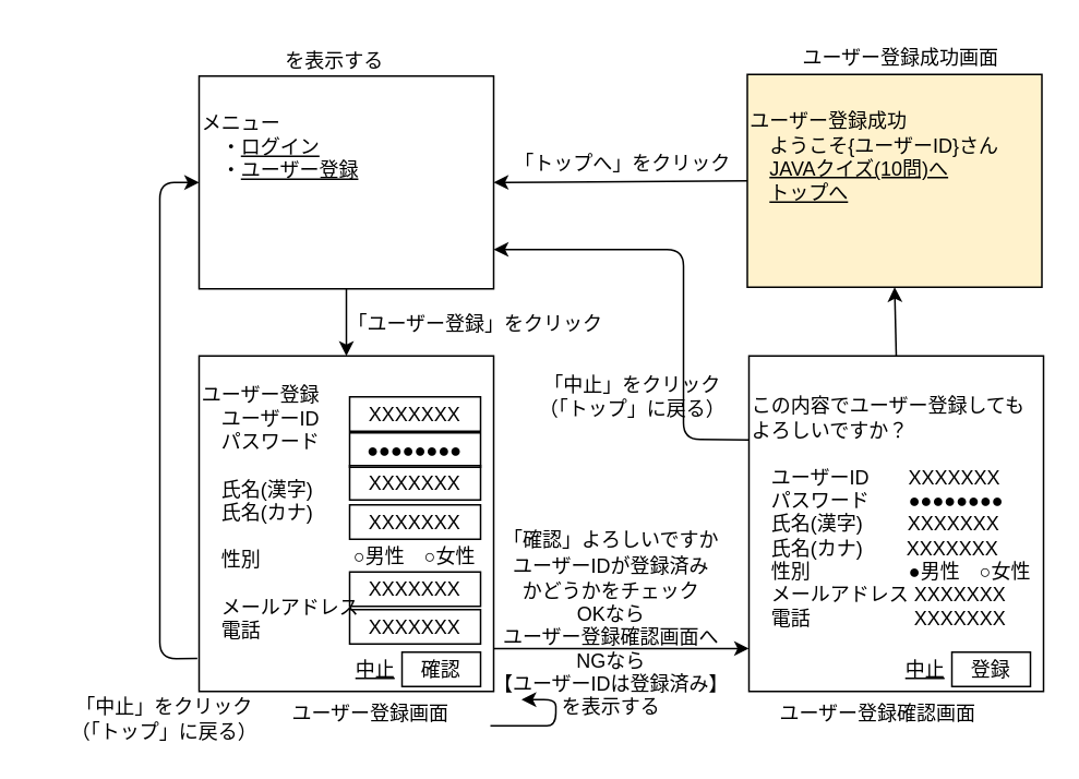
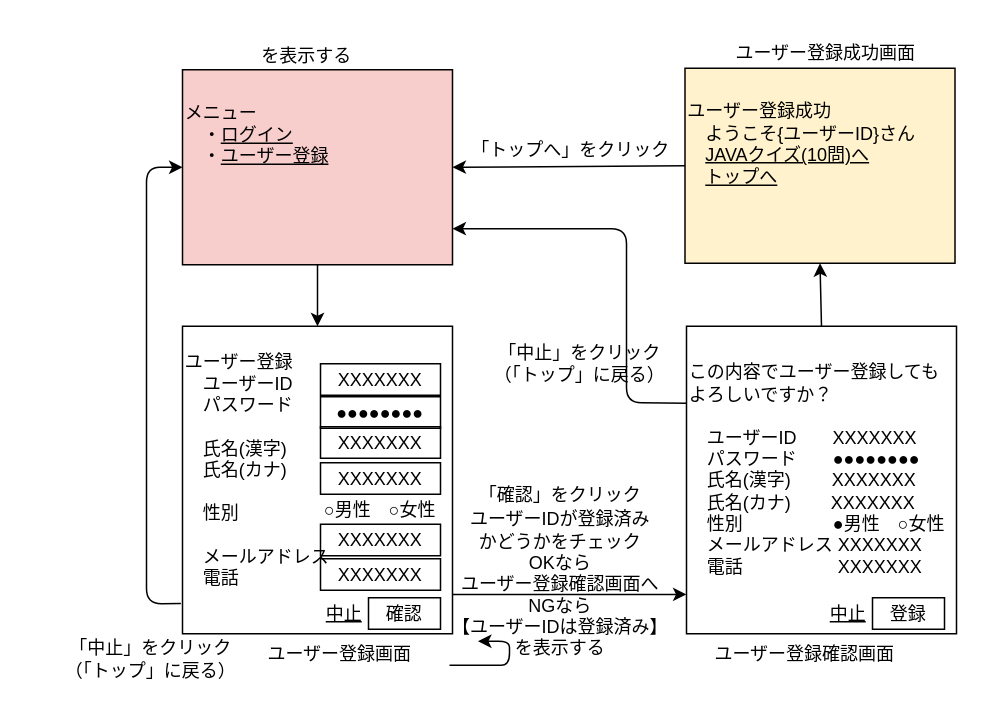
  <mxCell id="0" />
  <mxCell id="1" parent="0" />
- <mxCell id="2" value="メニュー&lt;br&gt;　・&lt;u&gt;ログイン&lt;/u&gt;&lt;br&gt;　・&lt;u&gt;ユーザー登録&lt;br&gt;&lt;br&gt;&lt;br&gt;&lt;br&gt;&lt;/u&gt;" style="rounded=0;whiteSpace=wrap;html=1;align=left;" parent="1" vertex="1"><mxGeometry x="121" y="46" width="180" height="130" as="geometry" /></mxCell>
+ <mxCell id="2" value="メニュー&lt;br&gt;　・&lt;u&gt;ログイン&lt;/u&gt;&lt;br&gt;　・&lt;u&gt;ユーザー登録&lt;br&gt;&lt;br&gt;&lt;br&gt;&lt;br&gt;&lt;/u&gt;" style="rounded=0;whiteSpace=wrap;html=1;align=left;fillColor=#f8cecc;" parent="1" vertex="1"><mxGeometry x="121" y="46" width="180" height="130" as="geometry" /></mxCell>
  <mxCell id="3" value="ユーザー登録&lt;br&gt;　ユーザーID&lt;br&gt;　パスワード&lt;br&gt;&lt;br&gt;　氏名(漢字)&lt;br&gt;　氏名(カナ)&lt;br&gt;&lt;br&gt;　性別&lt;br&gt;&lt;br&gt;　メールアドレス&lt;br&gt;　電話&lt;br&gt;&lt;br&gt;" style="rounded=0;whiteSpace=wrap;html=1;align=left;" parent="1" vertex="1"><mxGeometry x="121" y="217" width="180" height="205" as="geometry" /></mxCell>
  <mxCell id="4" value="XXXXXXX" style="text;html=1;strokeColor=default;fillColor=none;align=center;verticalAlign=middle;whiteSpace=wrap;rounded=0;" parent="1" vertex="1"><mxGeometry x="213" y="242" width="80" height="21" as="geometry" /></mxCell>
  <mxCell id="5" value="●●●●●●●●" style="text;html=1;strokeColor=default;fillColor=none;align=center;verticalAlign=middle;whiteSpace=wrap;rounded=0;" parent="1" vertex="1"><mxGeometry x="213" y="264" width="80" height="21" as="geometry" /></mxCell>
  <mxCell id="6" value="確認" style="text;html=1;strokeColor=default;fillColor=none;align=center;verticalAlign=middle;whiteSpace=wrap;rounded=0;" parent="1" vertex="1"><mxGeometry x="245" y="398" width="48" height="21" as="geometry" /></mxCell>
  <mxCell id="7" value="ユーザー登録成功&lt;br&gt;　ようこそ{ユーザーID}さん&lt;br&gt;　&lt;u&gt;JAVAクイズ(10問)へ&lt;/u&gt;&lt;br&gt;　&lt;u&gt;トップへ&lt;br&gt;&lt;br&gt;&lt;br&gt;&lt;/u&gt;" style="rounded=0;whiteSpace=wrap;html=1;align=left;fillColor=#fff2cc;" parent="1" vertex="1"><mxGeometry x="456" y="45" width="180" height="130" as="geometry" /></mxCell>
  <mxCell id="8" value="" style="endArrow=classic;html=1;exitX=0;exitY=0.5;exitDx=0;exitDy=0;entryX=1;entryY=0.5;entryDx=0;entryDy=0;" parent="1" source="7" target="2" edge="1"><mxGeometry width="50" height="50" relative="1" as="geometry"><mxPoint x="347" y="244" as="sourcePoint" /><mxPoint x="397" y="194" as="targetPoint" /><Array as="points" /></mxGeometry></mxCell>
  <mxCell id="9" value="「トップへ」をクリック" style="text;html=1;strokeColor=none;fillColor=none;align=center;verticalAlign=middle;whiteSpace=wrap;rounded=0;" parent="1" vertex="1"><mxGeometry x="300" y="85" width="160" height="30" as="geometry" /></mxCell>
- <mxCell id="10" value="「ユーザー登録」をクリック" style="text;html=1;strokeColor=none;fillColor=none;align=center;verticalAlign=middle;whiteSpace=wrap;rounded=0;" parent="1" vertex="1"><mxGeometry x="210" y="183" width="160" height="30" as="geometry" /></mxCell>
  <mxCell id="11" value="" style="endArrow=classic;html=1;exitX=0.5;exitY=1;exitDx=0;exitDy=0;entryX=0.5;entryY=0;entryDx=0;entryDy=0;" parent="1" source="2" target="3" edge="1"><mxGeometry width="50" height="50" relative="1" as="geometry"><mxPoint x="333" y="247" as="sourcePoint" /><mxPoint x="213" y="267" as="targetPoint" /></mxGeometry></mxCell>
- <mxCell id="12" value="「確認」よろしいですか" style="text;html=1;strokeColor=none;fillColor=none;align=center;verticalAlign=middle;whiteSpace=wrap;rounded=0;" parent="1" vertex="1"><mxGeometry x="293" y="315" width="160" height="30" as="geometry" /></mxCell>
+ <mxCell id="12" value="「確認」をクリック" style="text;html=1;strokeColor=none;fillColor=none;align=center;verticalAlign=middle;whiteSpace=wrap;rounded=0;" parent="1" vertex="1"><mxGeometry x="293" y="315" width="160" height="30" as="geometry" /></mxCell>
  <mxCell id="13" value="を表示する" style="text;html=1;strokeColor=none;fillColor=none;align=center;verticalAlign=middle;whiteSpace=wrap;rounded=0;" parent="1" vertex="1"><mxGeometry x="124" y="22" width="160" height="30" as="geometry" /></mxCell>
  <mxCell id="14" value="ユーザー登録画面" style="text;html=1;strokeColor=none;fillColor=none;align=center;verticalAlign=middle;whiteSpace=wrap;rounded=0;" parent="1" vertex="1"><mxGeometry x="146" y="421" width="160" height="30" as="geometry" /></mxCell>
  <mxCell id="15" value="ユーザー登録成功画面" style="text;html=1;strokeColor=none;fillColor=none;align=center;verticalAlign=middle;whiteSpace=wrap;rounded=0;" parent="1" vertex="1"><mxGeometry x="470" y="20" width="160" height="30" as="geometry" /></mxCell>
  <mxCell id="16" value="「中止」をクリック&lt;br&gt;（「トップ」に戻る）" style="text;html=1;strokeColor=none;fillColor=none;align=center;verticalAlign=middle;whiteSpace=wrap;rounded=0;" parent="1" vertex="1"><mxGeometry x="20" y="424" width="160" height="30" as="geometry" /></mxCell>
  <mxCell id="17" value="" style="endArrow=classic;html=1;exitX=-0.006;exitY=0.902;exitDx=0;exitDy=0;entryX=0;entryY=0.5;entryDx=0;entryDy=0;exitPerimeter=0;" parent="1" source="3" target="2" edge="1"><mxGeometry width="50" height="50" relative="1" as="geometry"><mxPoint x="135" y="380" as="sourcePoint" /><mxPoint x="137" y="350" as="targetPoint" /><Array as="points"><mxPoint x="97" y="402" /><mxPoint x="97" y="111" /></Array></mxGeometry></mxCell>
  <mxCell id="18" value="○男性　○女性" style="text;html=1;strokeColor=none;fillColor=none;align=center;verticalAlign=middle;whiteSpace=wrap;rounded=0;" parent="1" vertex="1"><mxGeometry x="213" y="329" width="80" height="21" as="geometry" /></mxCell>
  <mxCell id="19" value="XXXXXXX" style="text;html=1;strokeColor=default;fillColor=none;align=center;verticalAlign=middle;whiteSpace=wrap;rounded=0;" parent="1" vertex="1"><mxGeometry x="213" y="284" width="80" height="21" as="geometry" /></mxCell>
  <mxCell id="20" value="&lt;u&gt;中止&lt;/u&gt;" style="text;html=1;strokeColor=none;fillColor=none;align=center;verticalAlign=middle;whiteSpace=wrap;rounded=0;" parent="1" vertex="1"><mxGeometry x="205" y="398" width="48" height="21" as="geometry" /></mxCell>
  <mxCell id="21" value="XXXXXXX" style="text;html=1;strokeColor=default;fillColor=none;align=center;verticalAlign=middle;whiteSpace=wrap;rounded=0;" parent="1" vertex="1"><mxGeometry x="213" y="372" width="80" height="21" as="geometry" /></mxCell>
  <mxCell id="22" value="XXXXXXX" style="text;html=1;strokeColor=default;fillColor=none;align=center;verticalAlign=middle;whiteSpace=wrap;rounded=0;" parent="1" vertex="1"><mxGeometry x="213" y="308" width="80" height="21" as="geometry" /></mxCell>
  <mxCell id="23" value="XXXXXXX" style="text;html=1;strokeColor=default;fillColor=none;align=center;verticalAlign=middle;whiteSpace=wrap;rounded=0;" parent="1" vertex="1"><mxGeometry x="213" y="349" width="80" height="21" as="geometry" /></mxCell>
  <mxCell id="24" value="この内容でユーザー登録しても&lt;br&gt;よろしいですか？&lt;br&gt;&lt;br&gt;　ユーザーID　　XXXXXXX&lt;br&gt;　パスワード　　●●●●●●●●&lt;br&gt;　氏名(漢字)　　 XXXXXXX&lt;br&gt;　氏名(カナ)&amp;nbsp; &amp;nbsp; &amp;nbsp; &amp;nbsp; XXXXXXX&lt;br&gt;　性別&amp;nbsp; &amp;nbsp; &amp;nbsp; &amp;nbsp; &amp;nbsp; &amp;nbsp; &amp;nbsp; &amp;nbsp; &amp;nbsp; ●男性　○女性&lt;br&gt;　メールアドレス XXXXXXX&lt;br&gt;　電話&amp;nbsp; &amp;nbsp; &amp;nbsp; &amp;nbsp; &amp;nbsp; &amp;nbsp; &amp;nbsp; &amp;nbsp; &amp;nbsp; &amp;nbsp;XXXXXXX&lt;br&gt;&lt;br&gt;" style="rounded=0;whiteSpace=wrap;html=1;align=left;" parent="1" vertex="1"><mxGeometry x="457" y="217" width="180" height="205" as="geometry" /></mxCell>
  <mxCell id="25" value="&lt;u&gt;中止&lt;/u&gt;" style="text;html=1;strokeColor=none;fillColor=none;align=center;verticalAlign=middle;whiteSpace=wrap;rounded=0;" parent="1" vertex="1"><mxGeometry x="541" y="398" width="48" height="21" as="geometry" /></mxCell>
  <mxCell id="26" value="登録" style="text;html=1;strokeColor=default;fillColor=none;align=center;verticalAlign=middle;whiteSpace=wrap;rounded=0;" parent="1" vertex="1"><mxGeometry x="581" y="398" width="48" height="21" as="geometry" /></mxCell>
  <mxCell id="27" value="ユーザー登録確認画面" style="text;html=1;strokeColor=none;fillColor=none;align=center;verticalAlign=middle;whiteSpace=wrap;rounded=0;" parent="1" vertex="1"><mxGeometry x="456" y="421" width="160" height="30" as="geometry" /></mxCell>
  <mxCell id="28" value="" style="endArrow=classic;html=1;exitX=0.5;exitY=0;exitDx=0;exitDy=0;entryX=0.5;entryY=1;entryDx=0;entryDy=0;" parent="1" source="24" target="7" edge="1"><mxGeometry width="50" height="50" relative="1" as="geometry"><mxPoint x="327" y="244" as="sourcePoint" /><mxPoint x="377" y="194" as="targetPoint" /></mxGeometry></mxCell>
  <mxCell id="29" value="" style="endArrow=classic;html=1;exitX=0;exitY=0.25;exitDx=0;exitDy=0;entryX=1;entryY=0.815;entryDx=0;entryDy=0;entryPerimeter=0;" parent="1" source="24" target="2" edge="1"><mxGeometry width="50" height="50" relative="1" as="geometry"><mxPoint x="327" y="244" as="sourcePoint" /><mxPoint x="417" y="24" as="targetPoint" /><Array as="points"><mxPoint x="417" y="268" /><mxPoint x="417" y="152" /></Array></mxGeometry></mxCell>
  <mxCell id="30" value="「中止」をクリック&lt;br&gt;（「トップ」に戻る）" style="text;html=1;strokeColor=none;fillColor=none;align=center;verticalAlign=middle;whiteSpace=wrap;rounded=0;" parent="1" vertex="1"><mxGeometry x="306" y="227" width="160" height="30" as="geometry" /></mxCell>
  <mxCell id="31" value="" style="endArrow=classic;html=1;exitX=1;exitY=0.75;exitDx=0;exitDy=0;entryX=0;entryY=0.75;entryDx=0;entryDy=0;" parent="1" edge="1"><mxGeometry width="50" height="50" relative="1" as="geometry"><mxPoint x="301" y="395.75" as="sourcePoint" /><mxPoint x="457" y="395.75" as="targetPoint" /></mxGeometry></mxCell>
  <mxCell id="32" value="ユーザーIDが登録済み&lt;br&gt;かどうかをチェック&lt;br&gt;OKなら&lt;br&gt;ユーザー登録確認画面へ&lt;br&gt;NGなら&lt;br&gt;【ユーザーIDは登録済み】&lt;br&gt;を表示する" style="text;html=1;strokeColor=none;fillColor=none;align=center;verticalAlign=middle;whiteSpace=wrap;rounded=0;" parent="1" vertex="1"><mxGeometry x="293" y="338" width="160" height="102" as="geometry" /></mxCell>
  <mxCell id="33" style="edgeStyle=none;html=1;" parent="1" edge="1"><mxGeometry relative="1" as="geometry"><mxPoint x="299" y="443" as="sourcePoint" /><mxPoint x="318" y="427" as="targetPoint" /><Array as="points"><mxPoint x="318" y="443" /><mxPoint x="339" y="443" /><mxPoint x="339" y="427" /></Array></mxGeometry></mxCell>
